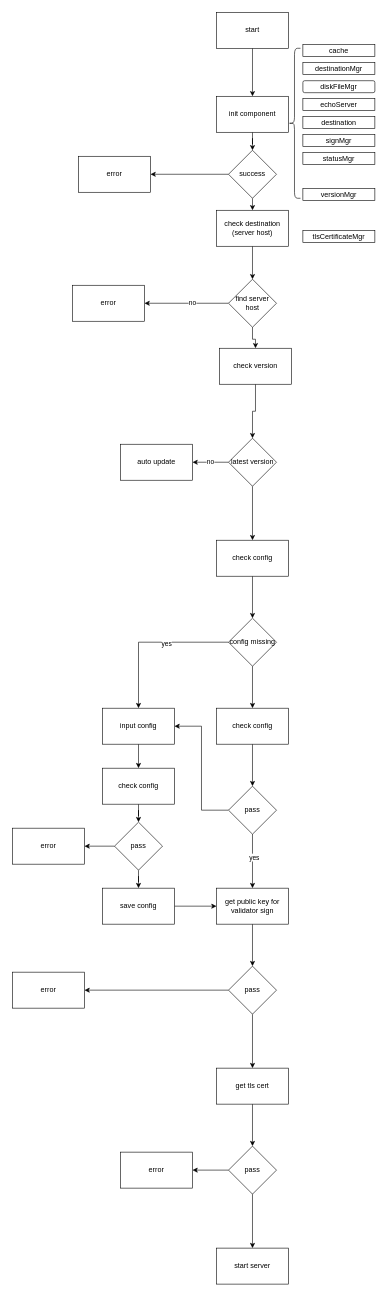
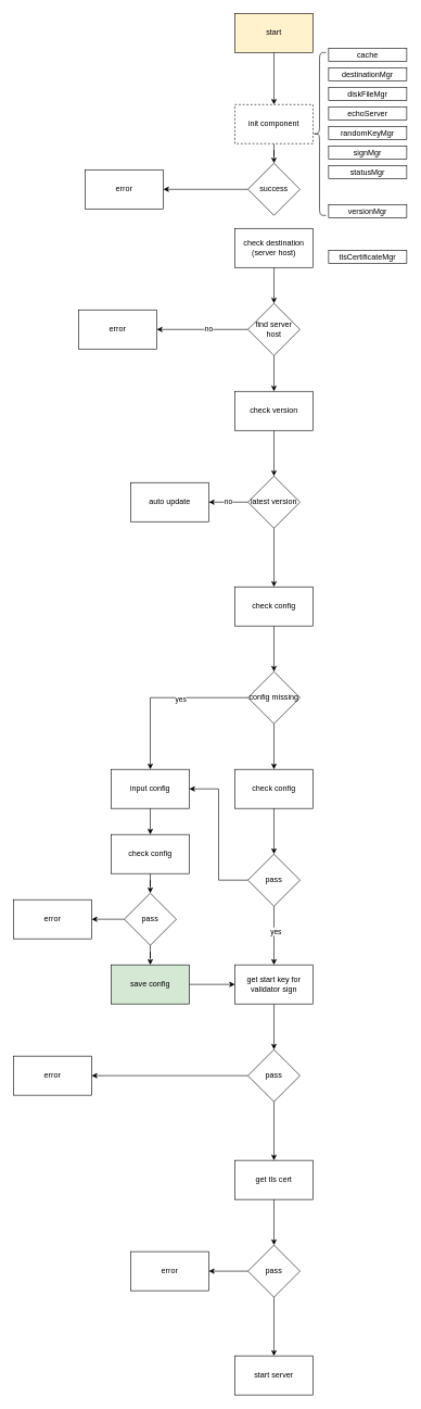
  <mxCell id="0" />
  <mxCell id="1" parent="0" />
  <mxCell id="2" value="" style="edgeStyle=orthogonalEdgeStyle;rounded=0;orthogonalLoop=1;jettySize=auto;html=1;" edge="1" parent="1" source="3" target="5"><mxGeometry relative="1" as="geometry" /></mxCell>
- <mxCell id="3" value="start" style="rounded=0;whiteSpace=wrap;html=1;" vertex="1" parent="1"><mxGeometry x="360" y="20" width="120" height="60" as="geometry" /></mxCell>
+ <mxCell id="3" value="start" style="rounded=0;whiteSpace=wrap;html=1;fillColor=#fff2cc;" vertex="1" parent="1"><mxGeometry x="360" y="20" width="120" height="60" as="geometry" /></mxCell>
  <mxCell id="4" value="" style="edgeStyle=orthogonalEdgeStyle;rounded=0;orthogonalLoop=1;jettySize=auto;html=1;" edge="1" parent="1" source="5" target="59"><mxGeometry relative="1" as="geometry" /></mxCell>
- <mxCell id="5" value="init component" style="whiteSpace=wrap;html=1;rounded=0;" vertex="1" parent="1"><mxGeometry x="360" y="160" width="120" height="60" as="geometry" /></mxCell>
+ <mxCell id="5" value="init component" style="whiteSpace=wrap;html=1;rounded=0;dashed=1;" vertex="1" parent="1"><mxGeometry x="360" y="160" width="120" height="60" as="geometry" /></mxCell>
  <mxCell id="6" value="cache" style="rounded=0;whiteSpace=wrap;html=1;align=center;" vertex="1" parent="1"><mxGeometry x="504" y="74" width="120" height="20" as="geometry" /></mxCell>
  <mxCell id="7" value="destinationMgr" style="rounded=0;whiteSpace=wrap;html=1;align=center;" vertex="1" parent="1"><mxGeometry x="504" y="104" width="120" height="20" as="geometry" /></mxCell>
- <mxCell id="8" value="diskFileMgr" style="whiteSpace=wrap;html=1;align=center;rounded=1;" vertex="1" parent="1"><mxGeometry x="504" y="134" width="120" height="20" as="geometry" /></mxCell>
+ <mxCell id="8" value="diskFileMgr" style="rounded=0;whiteSpace=wrap;html=1;align=center;" vertex="1" parent="1"><mxGeometry x="504" y="134" width="120" height="20" as="geometry" /></mxCell>
  <mxCell id="9" value="echoServer" style="rounded=0;whiteSpace=wrap;html=1;align=center;" vertex="1" parent="1"><mxGeometry x="504" y="164" width="120" height="20" as="geometry" /></mxCell>
- <mxCell id="10" value="destination" style="rounded=0;whiteSpace=wrap;html=1;align=center;" vertex="1" parent="1"><mxGeometry x="504" y="194" width="120" height="20" as="geometry" /></mxCell>
+ <mxCell id="10" value="randomKeyMgr" style="rounded=0;whiteSpace=wrap;html=1;align=center;" vertex="1" parent="1"><mxGeometry x="504" y="194" width="120" height="20" as="geometry" /></mxCell>
  <mxCell id="11" value="signMgr" style="rounded=0;whiteSpace=wrap;html=1;align=center;" vertex="1" parent="1"><mxGeometry x="504" y="224" width="120" height="20" as="geometry" /></mxCell>
  <mxCell id="12" value="statusMgr" style="rounded=0;whiteSpace=wrap;html=1;align=center;" vertex="1" parent="1"><mxGeometry x="504" y="254" width="120" height="20" as="geometry" /></mxCell>
  <mxCell id="13" value="tlsCertificateMgr" style="rounded=0;whiteSpace=wrap;html=1;align=center;" vertex="1" parent="1"><mxGeometry x="504" y="384" width="120" height="20" as="geometry" /></mxCell>
  <mxCell id="14" value="versionMgr" style="rounded=0;whiteSpace=wrap;html=1;align=center;" vertex="1" parent="1"><mxGeometry x="504" y="314" width="120" height="20" as="geometry" /></mxCell>
  <mxCell id="15" value="" style="shape=curlyBracket;whiteSpace=wrap;html=1;rounded=1;align=center;" vertex="1" parent="1"><mxGeometry x="480" y="80" width="20" height="250" as="geometry" /></mxCell>
  <mxCell id="16" value="" style="edgeStyle=orthogonalEdgeStyle;rounded=0;orthogonalLoop=1;jettySize=auto;html=1;" edge="1" parent="1" source="17" target="21"><mxGeometry relative="1" as="geometry" /></mxCell>
  <mxCell id="17" value="check destination&lt;br&gt;(server host)" style="whiteSpace=wrap;html=1;rounded=0;" vertex="1" parent="1"><mxGeometry x="360" y="350" width="120" height="60" as="geometry" /></mxCell>
  <mxCell id="18" value="" style="edgeStyle=orthogonalEdgeStyle;rounded=0;orthogonalLoop=1;jettySize=auto;html=1;" edge="1" parent="1" source="21" target="22"><mxGeometry relative="1" as="geometry" /></mxCell>
  <mxCell id="19" value="no" style="edgeLabel;html=1;align=center;verticalAlign=middle;resizable=0;points=[];" vertex="1" connectable="0" parent="18"><mxGeometry x="-0.133" y="-1" relative="1" as="geometry"><mxPoint as="offset" /></mxGeometry></mxCell>
  <mxCell id="20" value="" style="edgeStyle=orthogonalEdgeStyle;rounded=0;orthogonalLoop=1;jettySize=auto;html=1;" edge="1" parent="1" source="21" target="24"><mxGeometry relative="1" as="geometry" /></mxCell>
  <mxCell id="21" value="find server host" style="rhombus;whiteSpace=wrap;html=1;rounded=0;" vertex="1" parent="1"><mxGeometry x="380" y="465" width="80" height="80" as="geometry" /></mxCell>
  <mxCell id="22" value="error" style="whiteSpace=wrap;html=1;rounded=0;direction=west;" vertex="1" parent="1"><mxGeometry x="120" y="475" width="120" height="60" as="geometry" /></mxCell>
  <mxCell id="23" value="" style="edgeStyle=orthogonalEdgeStyle;rounded=0;orthogonalLoop=1;jettySize=auto;html=1;" edge="1" parent="1" source="24" target="27"><mxGeometry relative="1" as="geometry" /></mxCell>
- <mxCell id="24" value="check version" style="whiteSpace=wrap;html=1;rounded=0;" vertex="1" parent="1"><mxGeometry x="365" y="580" width="120" height="60" as="geometry" /></mxCell>
+ <mxCell id="24" value="check version" style="whiteSpace=wrap;html=1;rounded=0;" vertex="1" parent="1"><mxGeometry x="360" y="600" width="120" height="60" as="geometry" /></mxCell>
  <mxCell id="25" value="no" style="edgeStyle=orthogonalEdgeStyle;rounded=0;orthogonalLoop=1;jettySize=auto;html=1;" edge="1" parent="1" source="27" target="28"><mxGeometry relative="1" as="geometry" /></mxCell>
  <mxCell id="26" value="" style="edgeStyle=orthogonalEdgeStyle;rounded=0;orthogonalLoop=1;jettySize=auto;html=1;" edge="1" parent="1" source="27" target="30"><mxGeometry relative="1" as="geometry" /></mxCell>
  <mxCell id="27" value="latest version" style="rhombus;whiteSpace=wrap;html=1;rounded=0;" vertex="1" parent="1"><mxGeometry x="380" y="730" width="80" height="80" as="geometry" /></mxCell>
  <mxCell id="28" value="auto update" style="whiteSpace=wrap;html=1;rounded=0;" vertex="1" parent="1"><mxGeometry x="200" y="740" width="120" height="60" as="geometry" /></mxCell>
  <mxCell id="29" value="" style="edgeStyle=orthogonalEdgeStyle;rounded=0;orthogonalLoop=1;jettySize=auto;html=1;" edge="1" parent="1" source="30" target="34"><mxGeometry relative="1" as="geometry" /></mxCell>
  <mxCell id="30" value="check config" style="whiteSpace=wrap;html=1;rounded=0;" vertex="1" parent="1"><mxGeometry x="360" y="900" width="120" height="60" as="geometry" /></mxCell>
  <mxCell id="31" value="" style="edgeStyle=orthogonalEdgeStyle;rounded=0;orthogonalLoop=1;jettySize=auto;html=1;" edge="1" parent="1" source="34" target="36"><mxGeometry relative="1" as="geometry" /></mxCell>
  <mxCell id="32" value="yes" style="edgeLabel;html=1;align=center;verticalAlign=middle;resizable=0;points=[];" vertex="1" connectable="0" parent="31"><mxGeometry x="-0.2" y="1" relative="1" as="geometry"><mxPoint as="offset" /></mxGeometry></mxCell>
  <mxCell id="33" value="" style="edgeStyle=orthogonalEdgeStyle;rounded=0;orthogonalLoop=1;jettySize=auto;html=1;" edge="1" parent="1" source="34" target="48"><mxGeometry relative="1" as="geometry" /></mxCell>
  <mxCell id="34" value="config missing" style="rhombus;whiteSpace=wrap;html=1;rounded=0;" vertex="1" parent="1"><mxGeometry x="380" y="1030" width="80" height="80" as="geometry" /></mxCell>
  <mxCell id="35" value="" style="edgeStyle=orthogonalEdgeStyle;rounded=0;orthogonalLoop=1;jettySize=auto;html=1;" edge="1" parent="1" source="36" target="38"><mxGeometry relative="1" as="geometry" /></mxCell>
  <mxCell id="36" value="input config" style="whiteSpace=wrap;html=1;rounded=0;" vertex="1" parent="1"><mxGeometry x="170" y="1180" width="120" height="60" as="geometry" /></mxCell>
  <mxCell id="37" value="" style="edgeStyle=orthogonalEdgeStyle;rounded=0;orthogonalLoop=1;jettySize=auto;html=1;" edge="1" parent="1" source="38" target="41"><mxGeometry relative="1" as="geometry" /></mxCell>
  <mxCell id="38" value="check config" style="whiteSpace=wrap;html=1;rounded=0;" vertex="1" parent="1"><mxGeometry x="170" y="1280" width="120" height="60" as="geometry" /></mxCell>
  <mxCell id="39" value="" style="edgeStyle=orthogonalEdgeStyle;rounded=0;orthogonalLoop=1;jettySize=auto;html=1;" edge="1" parent="1" source="41" target="42"><mxGeometry relative="1" as="geometry" /></mxCell>
  <mxCell id="40" value="" style="edgeStyle=orthogonalEdgeStyle;rounded=0;orthogonalLoop=1;jettySize=auto;html=1;" edge="1" parent="1" source="41" target="44"><mxGeometry relative="1" as="geometry" /></mxCell>
  <mxCell id="41" value="pass" style="rhombus;whiteSpace=wrap;html=1;rounded=0;" vertex="1" parent="1"><mxGeometry x="190" y="1370" width="80" height="80" as="geometry" /></mxCell>
  <mxCell id="42" value="error" style="whiteSpace=wrap;html=1;rounded=0;" vertex="1" parent="1"><mxGeometry x="20" y="1380" width="120" height="60" as="geometry" /></mxCell>
  <mxCell id="43" style="edgeStyle=orthogonalEdgeStyle;rounded=0;orthogonalLoop=1;jettySize=auto;html=1;exitX=1;exitY=0.5;exitDx=0;exitDy=0;entryX=0;entryY=0.5;entryDx=0;entryDy=0;" edge="1" parent="1" source="44" target="46"><mxGeometry relative="1" as="geometry" /></mxCell>
- <mxCell id="44" value="save config" style="whiteSpace=wrap;html=1;rounded=0;" vertex="1" parent="1"><mxGeometry x="170" y="1480" width="120" height="60" as="geometry" /></mxCell>
+ <mxCell id="44" value="save config" style="whiteSpace=wrap;html=1;rounded=0;fillColor=#d5e8d4;" vertex="1" parent="1"><mxGeometry x="170" y="1480" width="120" height="60" as="geometry" /></mxCell>
  <mxCell id="45" value="" style="edgeStyle=orthogonalEdgeStyle;rounded=0;orthogonalLoop=1;jettySize=auto;html=1;" edge="1" parent="1" source="46" target="55"><mxGeometry relative="1" as="geometry" /></mxCell>
- <mxCell id="46" value="get public key for validator sign" style="whiteSpace=wrap;html=1;rounded=0;" vertex="1" parent="1"><mxGeometry x="360" y="1480" width="120" height="60" as="geometry" /></mxCell>
+ <mxCell id="46" value="get start key for validator sign" style="whiteSpace=wrap;html=1;rounded=0;" vertex="1" parent="1"><mxGeometry x="360" y="1480" width="120" height="60" as="geometry" /></mxCell>
  <mxCell id="47" value="" style="edgeStyle=orthogonalEdgeStyle;rounded=0;orthogonalLoop=1;jettySize=auto;html=1;" edge="1" parent="1" source="48" target="52"><mxGeometry relative="1" as="geometry" /></mxCell>
  <mxCell id="48" value="check config" style="whiteSpace=wrap;html=1;rounded=0;" vertex="1" parent="1"><mxGeometry x="360" y="1180" width="120" height="60" as="geometry" /></mxCell>
  <mxCell id="49" style="edgeStyle=orthogonalEdgeStyle;rounded=0;orthogonalLoop=1;jettySize=auto;html=1;exitX=0.5;exitY=1;exitDx=0;exitDy=0;entryX=0.5;entryY=0;entryDx=0;entryDy=0;" edge="1" parent="1" source="52" target="46"><mxGeometry relative="1" as="geometry" /></mxCell>
  <mxCell id="50" value="yes" style="edgeLabel;html=1;align=center;verticalAlign=middle;resizable=0;points=[];" vertex="1" connectable="0" parent="49"><mxGeometry x="-0.156" y="2" relative="1" as="geometry"><mxPoint as="offset" /></mxGeometry></mxCell>
  <mxCell id="51" style="edgeStyle=orthogonalEdgeStyle;rounded=0;orthogonalLoop=1;jettySize=auto;html=1;exitX=0;exitY=0.5;exitDx=0;exitDy=0;entryX=1;entryY=0.5;entryDx=0;entryDy=0;" edge="1" parent="1" source="52" target="36"><mxGeometry relative="1" as="geometry" /></mxCell>
  <mxCell id="52" value="pass" style="rhombus;whiteSpace=wrap;html=1;rounded=0;" vertex="1" parent="1"><mxGeometry x="380" y="1310" width="80" height="80" as="geometry" /></mxCell>
  <mxCell id="53" value="" style="edgeStyle=orthogonalEdgeStyle;rounded=0;orthogonalLoop=1;jettySize=auto;html=1;" edge="1" parent="1" source="55" target="56"><mxGeometry relative="1" as="geometry" /></mxCell>
  <mxCell id="54" value="" style="edgeStyle=orthogonalEdgeStyle;rounded=0;orthogonalLoop=1;jettySize=auto;html=1;" edge="1" parent="1" source="55" target="62"><mxGeometry relative="1" as="geometry" /></mxCell>
  <mxCell id="55" value="pass" style="rhombus;whiteSpace=wrap;html=1;rounded=0;" vertex="1" parent="1"><mxGeometry x="380" y="1610" width="80" height="80" as="geometry" /></mxCell>
  <mxCell id="56" value="error" style="whiteSpace=wrap;html=1;rounded=0;" vertex="1" parent="1"><mxGeometry x="20" y="1620" width="120" height="60" as="geometry" /></mxCell>
- <mxCell id="57" style="edgeStyle=orthogonalEdgeStyle;rounded=0;orthogonalLoop=1;jettySize=auto;html=1;exitX=0.5;exitY=1;exitDx=0;exitDy=0;entryX=0.5;entryY=0;entryDx=0;entryDy=0;" edge="1" parent="1" source="59" target="17"><mxGeometry relative="1" as="geometry" /></mxCell>
  <mxCell id="58" value="" style="edgeStyle=orthogonalEdgeStyle;rounded=0;orthogonalLoop=1;jettySize=auto;html=1;" edge="1" parent="1" source="59" target="60"><mxGeometry relative="1" as="geometry" /></mxCell>
  <mxCell id="59" value="success" style="rhombus;whiteSpace=wrap;html=1;rounded=0;" vertex="1" parent="1"><mxGeometry x="380" y="250" width="80" height="80" as="geometry" /></mxCell>
  <mxCell id="60" value="error" style="whiteSpace=wrap;html=1;rounded=0;" vertex="1" parent="1"><mxGeometry x="130" y="260" width="120" height="60" as="geometry" /></mxCell>
  <mxCell id="61" value="" style="edgeStyle=orthogonalEdgeStyle;rounded=0;orthogonalLoop=1;jettySize=auto;html=1;" edge="1" parent="1" source="62" target="65"><mxGeometry relative="1" as="geometry" /></mxCell>
  <mxCell id="62" value="get tls cert" style="whiteSpace=wrap;html=1;rounded=0;" vertex="1" parent="1"><mxGeometry x="360" y="1780" width="120" height="60" as="geometry" /></mxCell>
  <mxCell id="63" value="" style="edgeStyle=orthogonalEdgeStyle;rounded=0;orthogonalLoop=1;jettySize=auto;html=1;" edge="1" parent="1" source="65" target="66"><mxGeometry relative="1" as="geometry" /></mxCell>
  <mxCell id="64" value="" style="edgeStyle=orthogonalEdgeStyle;rounded=0;orthogonalLoop=1;jettySize=auto;html=1;" edge="1" parent="1" source="65" target="67"><mxGeometry relative="1" as="geometry" /></mxCell>
  <mxCell id="65" value="pass" style="rhombus;whiteSpace=wrap;html=1;rounded=0;" vertex="1" parent="1"><mxGeometry x="380" y="1910" width="80" height="80" as="geometry" /></mxCell>
  <mxCell id="66" value="error" style="whiteSpace=wrap;html=1;rounded=0;" vertex="1" parent="1"><mxGeometry x="200" y="1920" width="120" height="60" as="geometry" /></mxCell>
  <mxCell id="67" value="start server" style="whiteSpace=wrap;html=1;rounded=0;" vertex="1" parent="1"><mxGeometry x="360" y="2080" width="120" height="60" as="geometry" /></mxCell>
